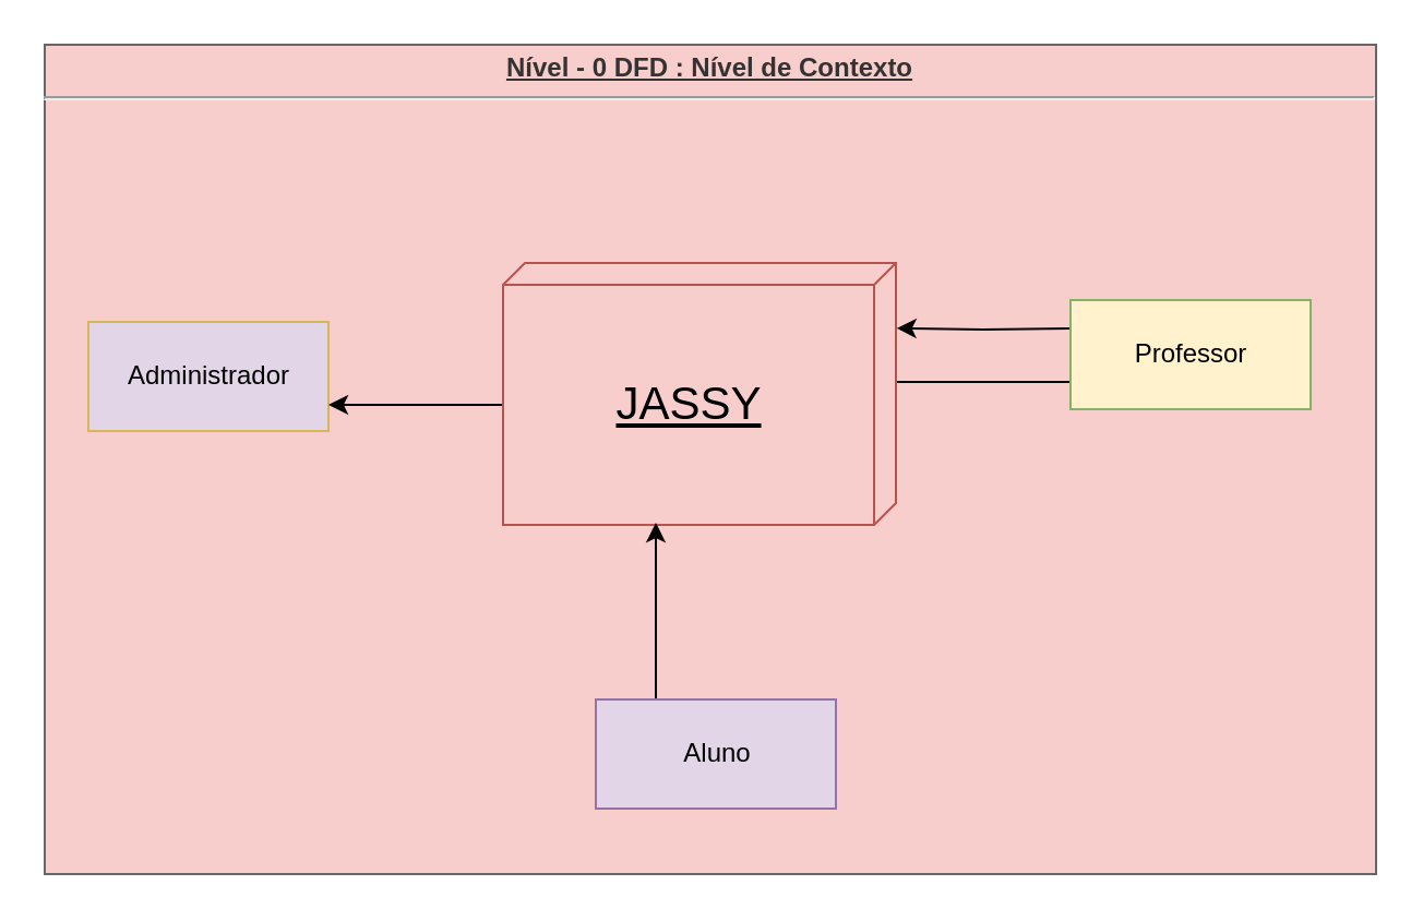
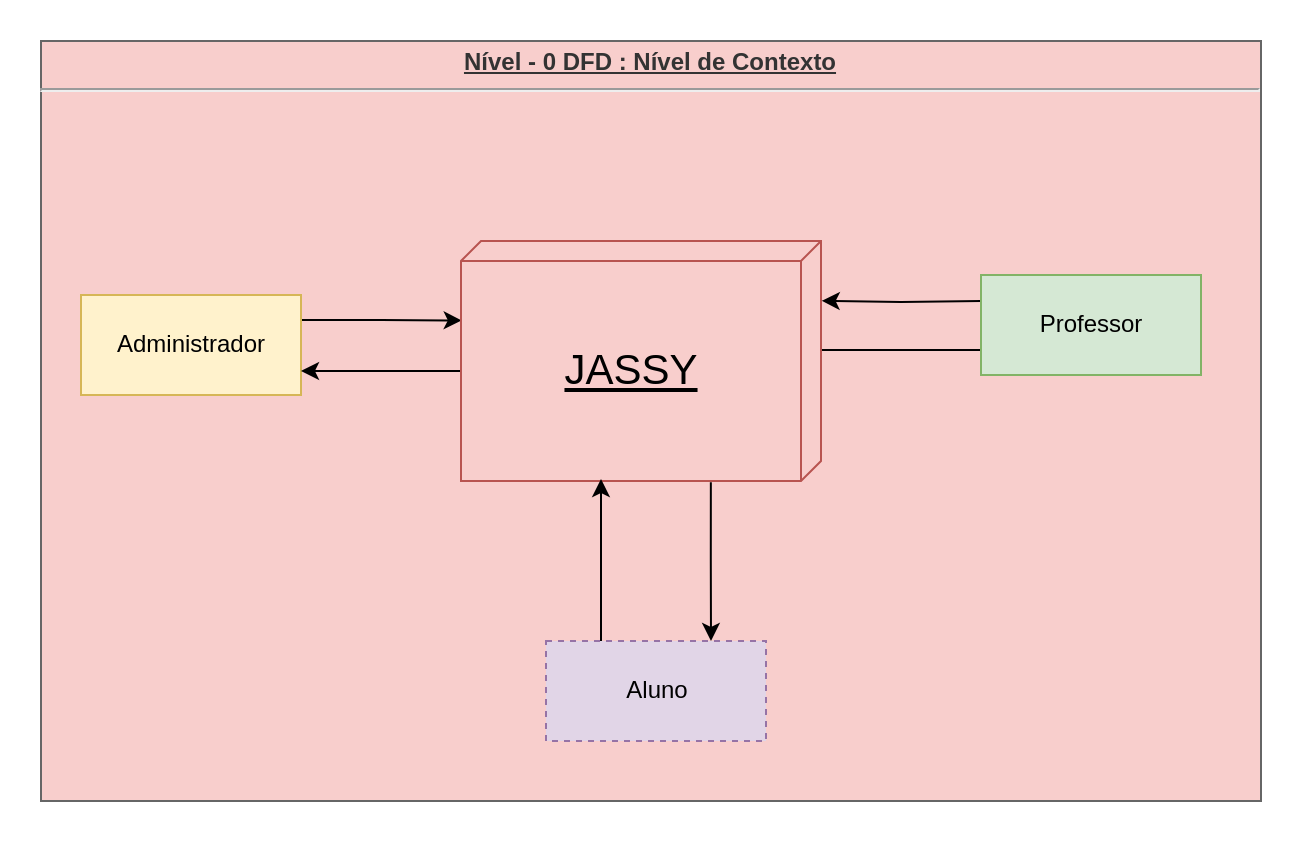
  <mxCell id="0" />
  <mxCell id="1" parent="0" />
  <mxCell id="2" value="&lt;p style=&quot;margin: 0px ; margin-top: 4px ; text-align: center ; text-decoration: underline&quot;&gt;&lt;b&gt;Nível - 0 DFD : Nível de Contexto&lt;/b&gt;&lt;/p&gt;&lt;hr&gt;&lt;p style=&quot;margin: 0px ; margin-left: 8px&quot;&gt;&lt;br&gt;&lt;/p&gt;" style="verticalAlign=top;align=left;overflow=fill;fontSize=12;fontFamily=Helvetica;html=1;fillColor=#f8cecc;strokeColor=#666666;fontColor=#333333;" parent="1" vertex="1"><mxGeometry x="20" y="20" width="610" height="380" as="geometry" /></mxCell>
- <mxCell id="4" value="Administrador" style="html=1;fillColor=#e1d5e7;strokeColor=#d6b656;" parent="1" vertex="1"><mxGeometry x="40" y="147" width="110" height="50" as="geometry" /></mxCell>
+ <mxCell id="3" style="edgeStyle=orthogonalEdgeStyle;rounded=0;orthogonalLoop=1;jettySize=auto;html=1;exitX=1;exitY=0.25;exitDx=0;exitDy=0;entryX=0.331;entryY=0.998;entryDx=0;entryDy=0;entryPerimeter=0;" parent="1" source="4" target="8" edge="1"><mxGeometry relative="1" as="geometry" /></mxCell>
+ <mxCell id="4" value="Administrador" style="html=1;fillColor=#fff2cc;strokeColor=#d6b656;" parent="1" vertex="1"><mxGeometry x="40" y="147" width="110" height="50" as="geometry" /></mxCell>
+ <mxCell id="5" style="edgeStyle=orthogonalEdgeStyle;rounded=0;orthogonalLoop=1;jettySize=auto;html=1;exitX=1.005;exitY=0.306;exitDx=0;exitDy=0;exitPerimeter=0;entryX=0.75;entryY=0;entryDx=0;entryDy=0;" parent="1" source="8" target="10" edge="1"><mxGeometry relative="1" as="geometry" /></mxCell>
  <mxCell id="6" style="edgeStyle=orthogonalEdgeStyle;rounded=0;orthogonalLoop=1;jettySize=auto;html=1;entryX=0;entryY=0.75;entryDx=0;entryDy=0;exitX=0.454;exitY=-0.001;exitDx=0;exitDy=0;exitPerimeter=0;endArrow=none;" parent="1" target="12" edge="1" source="8"><mxGeometry relative="1" as="geometry"><mxPoint x="410" y="175" as="sourcePoint" /><mxPoint x="490" y="174" as="targetPoint" /></mxGeometry></mxCell>
  <mxCell id="7" style="edgeStyle=orthogonalEdgeStyle;rounded=0;orthogonalLoop=1;jettySize=auto;html=1;exitX=0;exitY=0;exitDx=65;exitDy=180;exitPerimeter=0;" parent="1" source="8" edge="1"><mxGeometry relative="1" as="geometry"><mxPoint x="150" y="185" as="targetPoint" /></mxGeometry></mxCell>
  <mxCell id="8" value="JASSY" style="verticalAlign=middle;align=center;spacingTop=8;spacingLeft=2;spacingRight=12;shape=cube;size=10;direction=south;fontStyle=4;html=1;fontSize=21;fillColor=#f8cecc;strokeColor=#b85450;" parent="1" vertex="1"><mxGeometry x="230" y="120" width="180" height="120" as="geometry" /></mxCell>
  <mxCell id="9" style="edgeStyle=orthogonalEdgeStyle;rounded=0;orthogonalLoop=1;jettySize=auto;html=1;exitX=0.25;exitY=0;exitDx=0;exitDy=0;" parent="1" source="10" edge="1"><mxGeometry relative="1" as="geometry"><mxPoint x="300" y="239" as="targetPoint" /></mxGeometry></mxCell>
- <mxCell id="10" value="Aluno" style="html=1;fillColor=#e1d5e7;strokeColor=#9673a6;" parent="1" vertex="1"><mxGeometry x="272.5" y="320" width="110" height="50" as="geometry" /></mxCell>
+ <mxCell id="10" value="Aluno" style="html=1;fillColor=#e1d5e7;strokeColor=#9673a6;dashed=1;" parent="1" vertex="1"><mxGeometry x="272.5" y="320" width="110" height="50" as="geometry" /></mxCell>
  <mxCell id="11" style="edgeStyle=orthogonalEdgeStyle;rounded=0;orthogonalLoop=1;jettySize=auto;html=1;entryX=0.249;entryY=-0.002;entryDx=0;entryDy=0;entryPerimeter=0;" parent="1" target="8" edge="1"><mxGeometry relative="1" as="geometry"><mxPoint x="490" y="150" as="sourcePoint" /></mxGeometry></mxCell>
- <mxCell id="12" value="Professor" style="html=1;fillColor=#fff2cc;strokeColor=#82b366;" parent="1" vertex="1"><mxGeometry x="490" y="137" width="110" height="50" as="geometry" /></mxCell>
+ <mxCell id="12" value="Professor" style="html=1;fillColor=#d5e8d4;strokeColor=#82b366;" parent="1" vertex="1"><mxGeometry x="490" y="137" width="110" height="50" as="geometry" /></mxCell>
